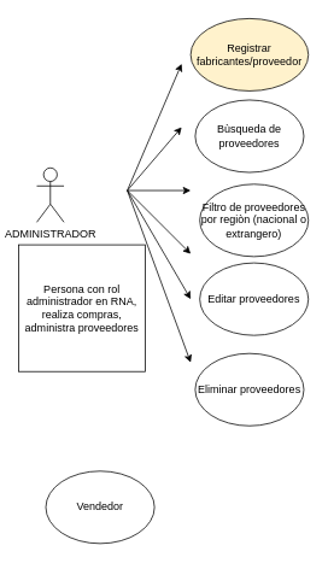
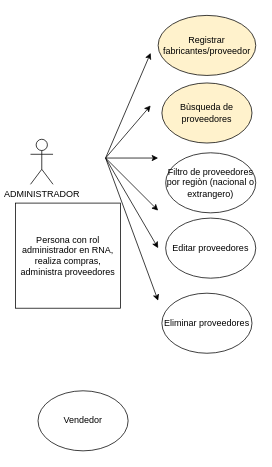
  <mxCell id="0" />
  <mxCell id="1" parent="0" />
  <mxCell id="2" value="Vendedor" style="ellipse;whiteSpace=wrap;html=1;" vertex="1" parent="1"><mxGeometry x="50" y="520" width="120" height="80" as="geometry" /></mxCell>
  <mxCell id="3" value="Registrar fabricantes/proveedor" style="ellipse;whiteSpace=wrap;html=1;fillColor=#fff2cc;" vertex="1" parent="1"><mxGeometry x="210" y="20" width="130" height="80" as="geometry" /></mxCell>
  <mxCell id="4" value="Filtro de proveedores por regiòn (nacional o extrangero)" style="ellipse;whiteSpace=wrap;html=1;" vertex="1" parent="1"><mxGeometry x="220" y="203" width="120" height="80" as="geometry" /></mxCell>
- <mxCell id="5" value="Bùsqueda de proveedores" style="ellipse;whiteSpace=wrap;html=1;" vertex="1" parent="1"><mxGeometry x="215" y="110" width="120" height="80" as="geometry" /></mxCell>
+ <mxCell id="5" value="Bùsqueda de proveedores" style="ellipse;whiteSpace=wrap;html=1;fillColor=#fff2cc;" vertex="1" parent="1"><mxGeometry x="215" y="110" width="120" height="80" as="geometry" /></mxCell>
  <mxCell id="6" value="Editar proveedores&lt;br&gt;" style="ellipse;whiteSpace=wrap;html=1;" vertex="1" parent="1"><mxGeometry x="220" y="290" width="120" height="80" as="geometry" /></mxCell>
  <mxCell id="7" value="Eliminar proveedores" style="ellipse;whiteSpace=wrap;html=1;" vertex="1" parent="1"><mxGeometry x="215" y="390" width="120" height="80" as="geometry" /></mxCell>
  <mxCell id="8" value="Persona con rol administrador en RNA, realiza compras, administra proveedores" style="whiteSpace=wrap;html=1;aspect=fixed;" vertex="1" parent="1"><mxGeometry x="20" y="270" width="140" height="140" as="geometry" /></mxCell>
  <mxCell id="9" value="ADMINISTRADOR" style="shape=umlActor;verticalLabelPosition=bottom;verticalAlign=top;html=1;outlineConnect=0;" vertex="1" parent="1"><mxGeometry x="40" y="185" width="30" height="60" as="geometry" /></mxCell>
  <mxCell id="10" value="" style="endArrow=classic;html=1;rounded=0;" edge="1" parent="1"><mxGeometry width="50" height="50" relative="1" as="geometry"><mxPoint x="140" y="210" as="sourcePoint" /><mxPoint x="200" y="70" as="targetPoint" /></mxGeometry></mxCell>
  <mxCell id="11" value="" style="endArrow=classic;html=1;rounded=0;" edge="1" parent="1"><mxGeometry width="50" height="50" relative="1" as="geometry"><mxPoint x="140" y="210" as="sourcePoint" /><mxPoint x="200" y="140" as="targetPoint" /></mxGeometry></mxCell>
  <mxCell id="12" value="" style="endArrow=classic;html=1;rounded=0;" edge="1" parent="1"><mxGeometry width="50" height="50" relative="1" as="geometry"><mxPoint x="140" y="210" as="sourcePoint" /><mxPoint x="210" y="210" as="targetPoint" /></mxGeometry></mxCell>
  <mxCell id="13" value="" style="endArrow=classic;html=1;rounded=0;" edge="1" parent="1"><mxGeometry width="50" height="50" relative="1" as="geometry"><mxPoint x="140" y="210" as="sourcePoint" /><mxPoint x="210" y="280" as="targetPoint" /></mxGeometry></mxCell>
  <mxCell id="14" value="" style="endArrow=classic;html=1;rounded=0;" edge="1" parent="1"><mxGeometry width="50" height="50" relative="1" as="geometry"><mxPoint x="140" y="210" as="sourcePoint" /><mxPoint x="210" y="330" as="targetPoint" /></mxGeometry></mxCell>
  <mxCell id="15" value="" style="endArrow=classic;html=1;rounded=0;" edge="1" parent="1"><mxGeometry width="50" height="50" relative="1" as="geometry"><mxPoint x="140" y="210" as="sourcePoint" /><mxPoint x="210" y="400" as="targetPoint" /></mxGeometry></mxCell>
